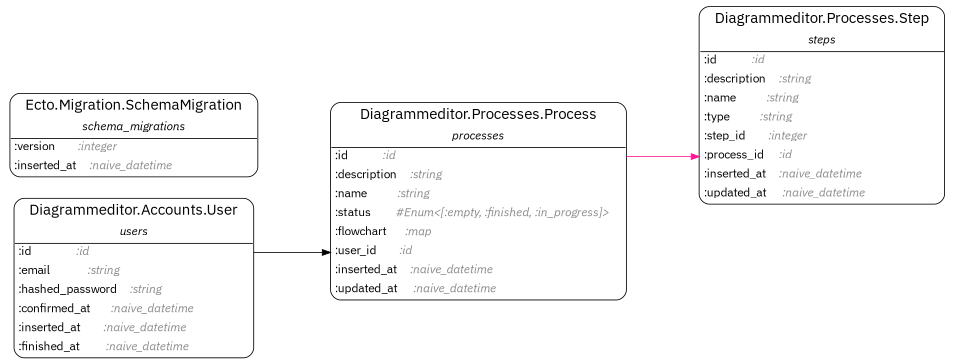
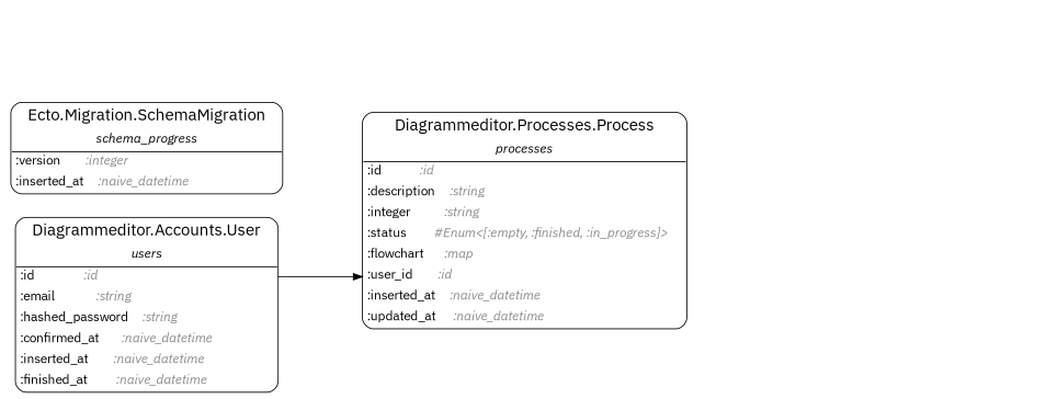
  digraph {
    fontname="IBM Plex Sans"
    rankdir=LR
    ranksep=1.0
    node [fontname="IBM Plex Sans" shape=none]
    edge [fontname="IBM Plex Sans" tailport="field@id:e"]
    n1 [label=<<table align='left' border='1' style='rounded' cellspacing='0' cellpadding='4' cellborder='0'><tr><td port='header@schema_module'><font point-size='18'>   Diagrammeditor.Accounts.User   </font></td></tr><tr><td border='1' sides='b' colspan='2'><font point-size='14'><i>users</i></font></td></tr><tr><td align='left' port='field@id'>:id                  <i><font color='gray54'>:id                 </font></i></td></tr><tr><td align='left' port='field@email'>:email               <i><font color='gray54'>:string             </font></i></td></tr><tr><td align='left' port='field@hashed_password'>:hashed_password     <i><font color='gray54'>:string             </font></i></td></tr><tr><td align='left' port='field@confirmed_at'>:confirmed_at        <i><font color='gray54'>:naive_datetime     </font></i></td></tr><tr><td align='left' port='field@inserted_at'>:inserted_at         <i><font color='gray54'>:naive_datetime     </font></i></td></tr><tr><td align='left' port='field@updated_at'>:finished_at          <i><font color='gray54'>:naive_datetime     </font></i></td></tr></table>>]
-   n2 [label=<<table align='left' border='1' style='rounded' cellspacing='0' cellpadding='4' cellborder='0'><tr><td port='header@schema_module'><font point-size='18'>   Diagrammeditor.Processes.Process   </font></td></tr><tr><td border='1' sides='b' colspan='2'><font point-size='14'><i>processes</i></font></td></tr><tr><td align='left' port='field@id'>:id              <i><font color='gray54'>:id                                          </font></i></td></tr><tr><td align='left' port='field@description'>:description     <i><font color='gray54'>:string                                      </font></i></td></tr><tr><td align='left' port='field@name'>:name            <i><font color='gray54'>:string                                      </font></i></td></tr><tr><td align='left' port='field@status'>:status          <i><font color='gray54'>#Enum&lt;[:empty, :finished, :in_progress]&gt;     </font></i></td></tr><tr><td align='left' port='field@flowchart'>:flowchart       <i><font color='gray54'>:map                                         </font></i></td></tr><tr><td align='left' port='field@user_id'>:user_id         <i><font color='gray54'>:id                                          </font></i></td></tr><tr><td align='left' port='field@inserted_at'>:inserted_at     <i><font color='gray54'>:naive_datetime                              </font></i></td></tr><tr><td align='left' port='field@updated_at'>:updated_at      <i><font color='gray54'>:naive_datetime                              </font></i></td></tr></table>>]
-   n3 [label=<<table align='left' border='1' style='rounded' cellspacing='0' cellpadding='4' cellborder='0'><tr><td port='header@schema_module'><font point-size='18'>   Diagrammeditor.Processes.Step   </font></td></tr><tr><td border='1' sides='b' colspan='2'><font point-size='14'><i>steps</i></font></td></tr><tr><td align='left' port='field@id'>:id              <i><font color='gray54'>:id                 </font></i></td></tr><tr><td align='left' port='field@description'>:description     <i><font color='gray54'>:string             </font></i></td></tr><tr><td align='left' port='field@name'>:name            <i><font color='gray54'>:string             </font></i></td></tr><tr><td align='left' port='field@type'>:type            <i><font color='gray54'>:string             </font></i></td></tr><tr><td align='left' port='field@step_id'>:step_id         <i><font color='gray54'>:integer            </font></i></td></tr><tr><td align='left' port='field@process_id'>:process_id      <i><font color='gray54'>:id                 </font></i></td></tr><tr><td align='left' port='field@inserted_at'>:inserted_at     <i><font color='gray54'>:naive_datetime     </font></i></td></tr><tr><td align='left' port='field@updated_at'>:updated_at      <i><font color='gray54'>:naive_datetime     </font></i></td></tr></table>>]
-   n4 [label=<<table align='left' border='1' style='rounded' cellspacing='0' cellpadding='4' cellborder='0'><tr><td port='header@schema_module'><font point-size='18'>   Ecto.Migration.SchemaMigration   </font></td></tr><tr><td border='1' sides='b' colspan='2'><font point-size='14'><i>schema_migrations</i></font></td></tr><tr><td align='left' port='field@version'>:version         <i><font color='gray54'>:integer            </font></i></td></tr><tr><td align='left' port='field@inserted_at'>:inserted_at     <i><font color='gray54'>:naive_datetime     </font></i></td></tr></table>>]
+   n2 [label=<<table align='left' border='1' style='rounded' cellspacing='0' cellpadding='4' cellborder='0'><tr><td port='header@schema_module'><font point-size='18'>   Diagrammeditor.Processes.Process   </font></td></tr><tr><td border='1' sides='b' colspan='2'><font point-size='14'><i>processes</i></font></td></tr><tr><td align='left' port='field@id'>:id              <i><font color='gray54'>:id                                          </font></i></td></tr><tr><td align='left' port='field@description'>:description     <i><font color='gray54'>:string                                      </font></i></td></tr><tr><td align='left' port='field@name'>:integer            <i><font color='gray54'>:string                                      </font></i></td></tr><tr><td align='left' port='field@status'>:status          <i><font color='gray54'>#Enum&lt;[:empty, :finished, :in_progress]&gt;     </font></i></td></tr><tr><td align='left' port='field@flowchart'>:flowchart       <i><font color='gray54'>:map                                         </font></i></td></tr><tr><td align='left' port='field@user_id'>:user_id         <i><font color='gray54'>:id                                          </font></i></td></tr><tr><td align='left' port='field@inserted_at'>:inserted_at     <i><font color='gray54'>:naive_datetime                              </font></i></td></tr><tr><td align='left' port='field@updated_at'>:updated_at      <i><font color='gray54'>:naive_datetime                              </font></i></td></tr></table>>]
+   n4 [label=<<table align='left' border='1' style='rounded' cellspacing='0' cellpadding='4' cellborder='0'><tr><td port='header@schema_module'><font point-size='18'>   Ecto.Migration.SchemaMigration   </font></td></tr><tr><td border='1' sides='b' colspan='2'><font point-size='14'><i>schema_progress</i></font></td></tr><tr><td align='left' port='field@version'>:version         <i><font color='gray54'>:integer            </font></i></td></tr><tr><td align='left' port='field@inserted_at'>:inserted_at     <i><font color='gray54'>:naive_datetime     </font></i></td></tr></table>>]
    n1 -> n2 [color=black headport="field@user_id:w"]
-   n2 -> n3 [color=deeppink headport="field@process_id:w"]
  }
